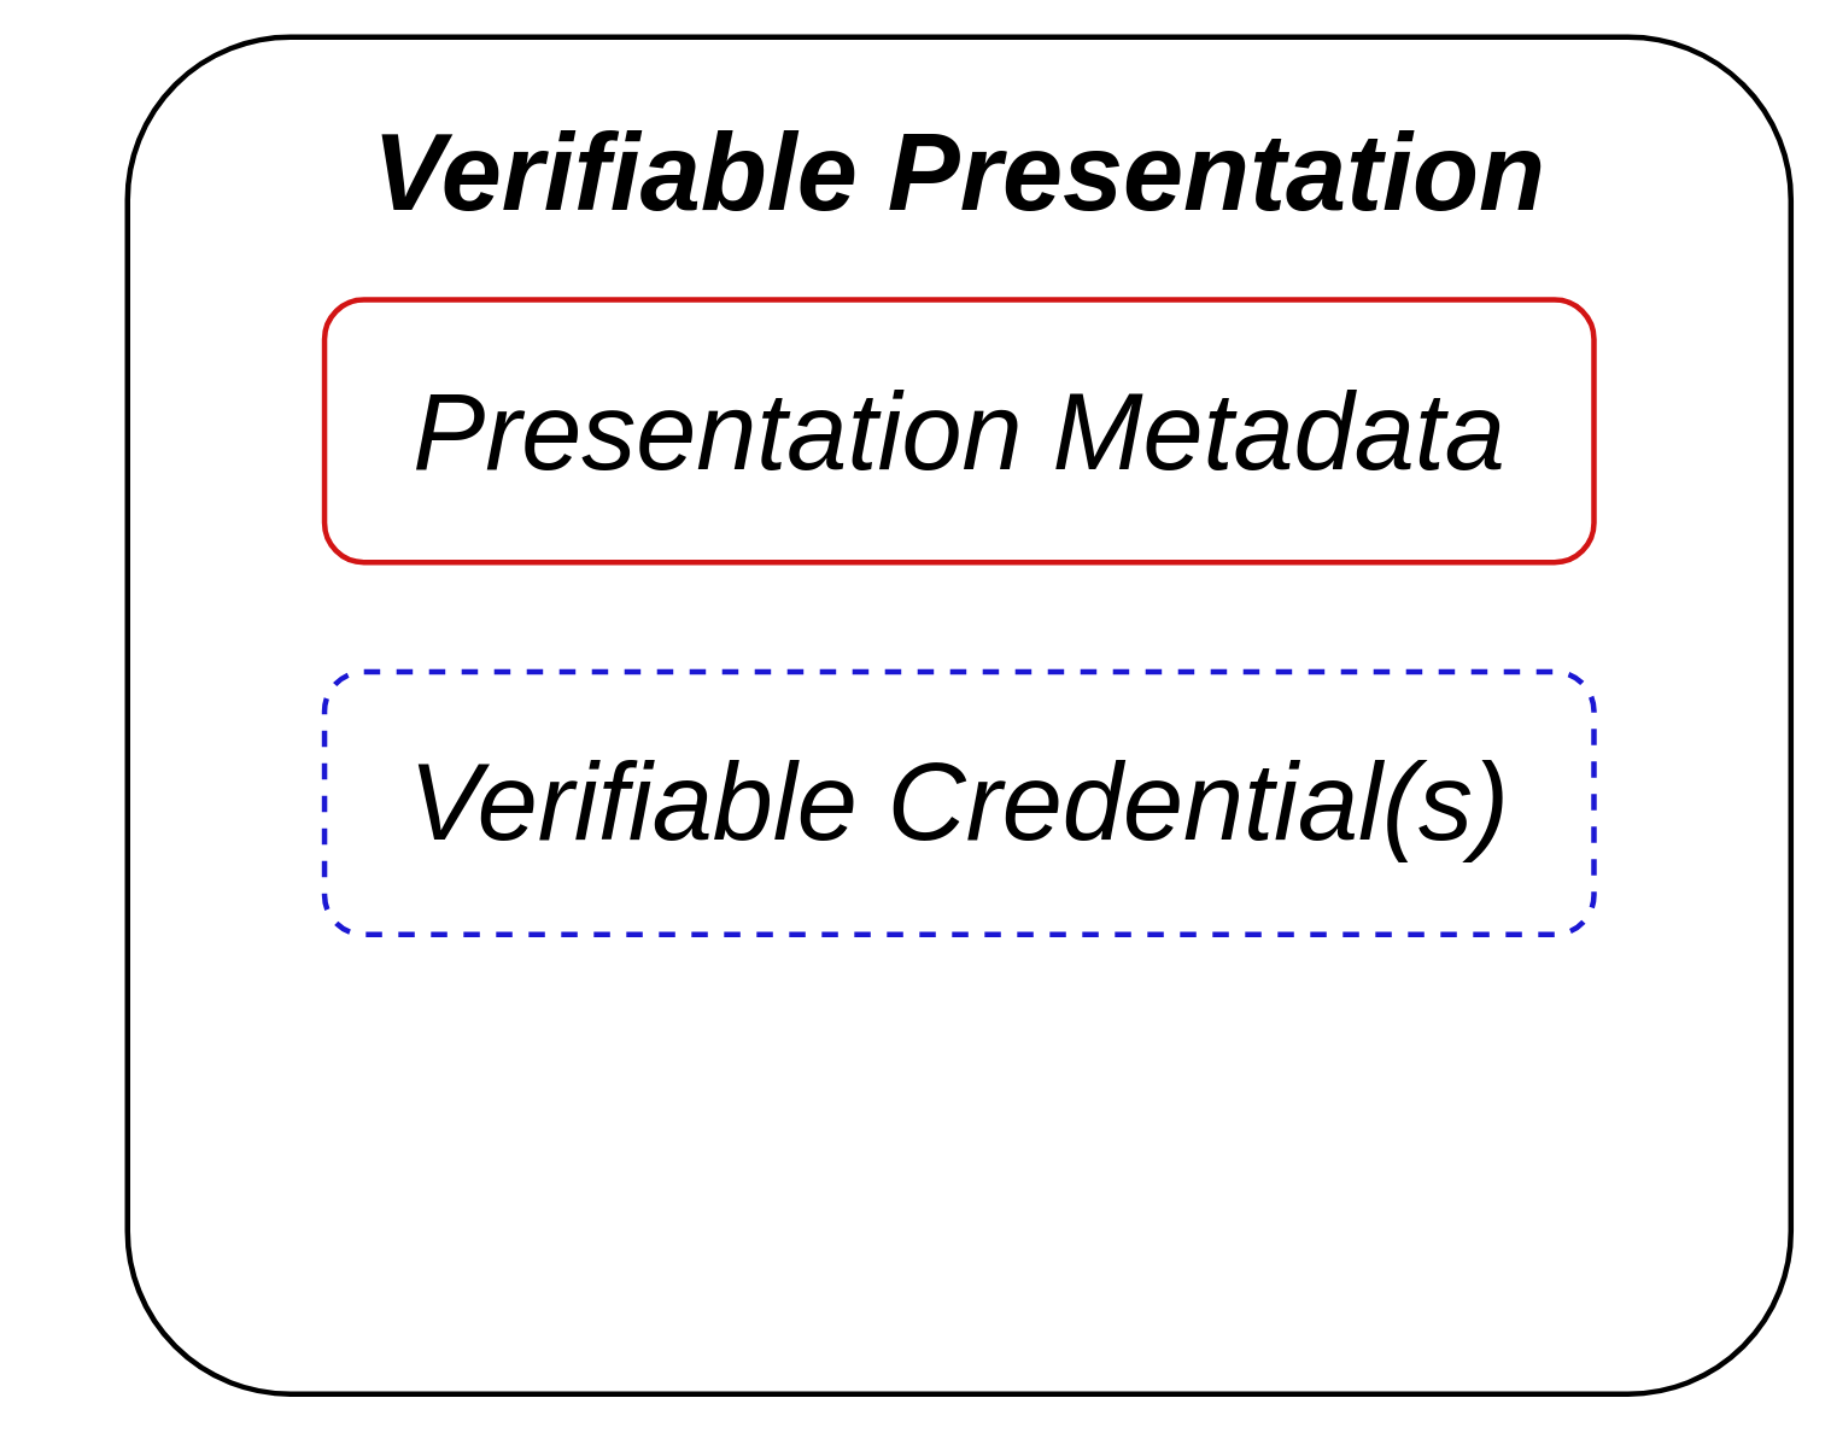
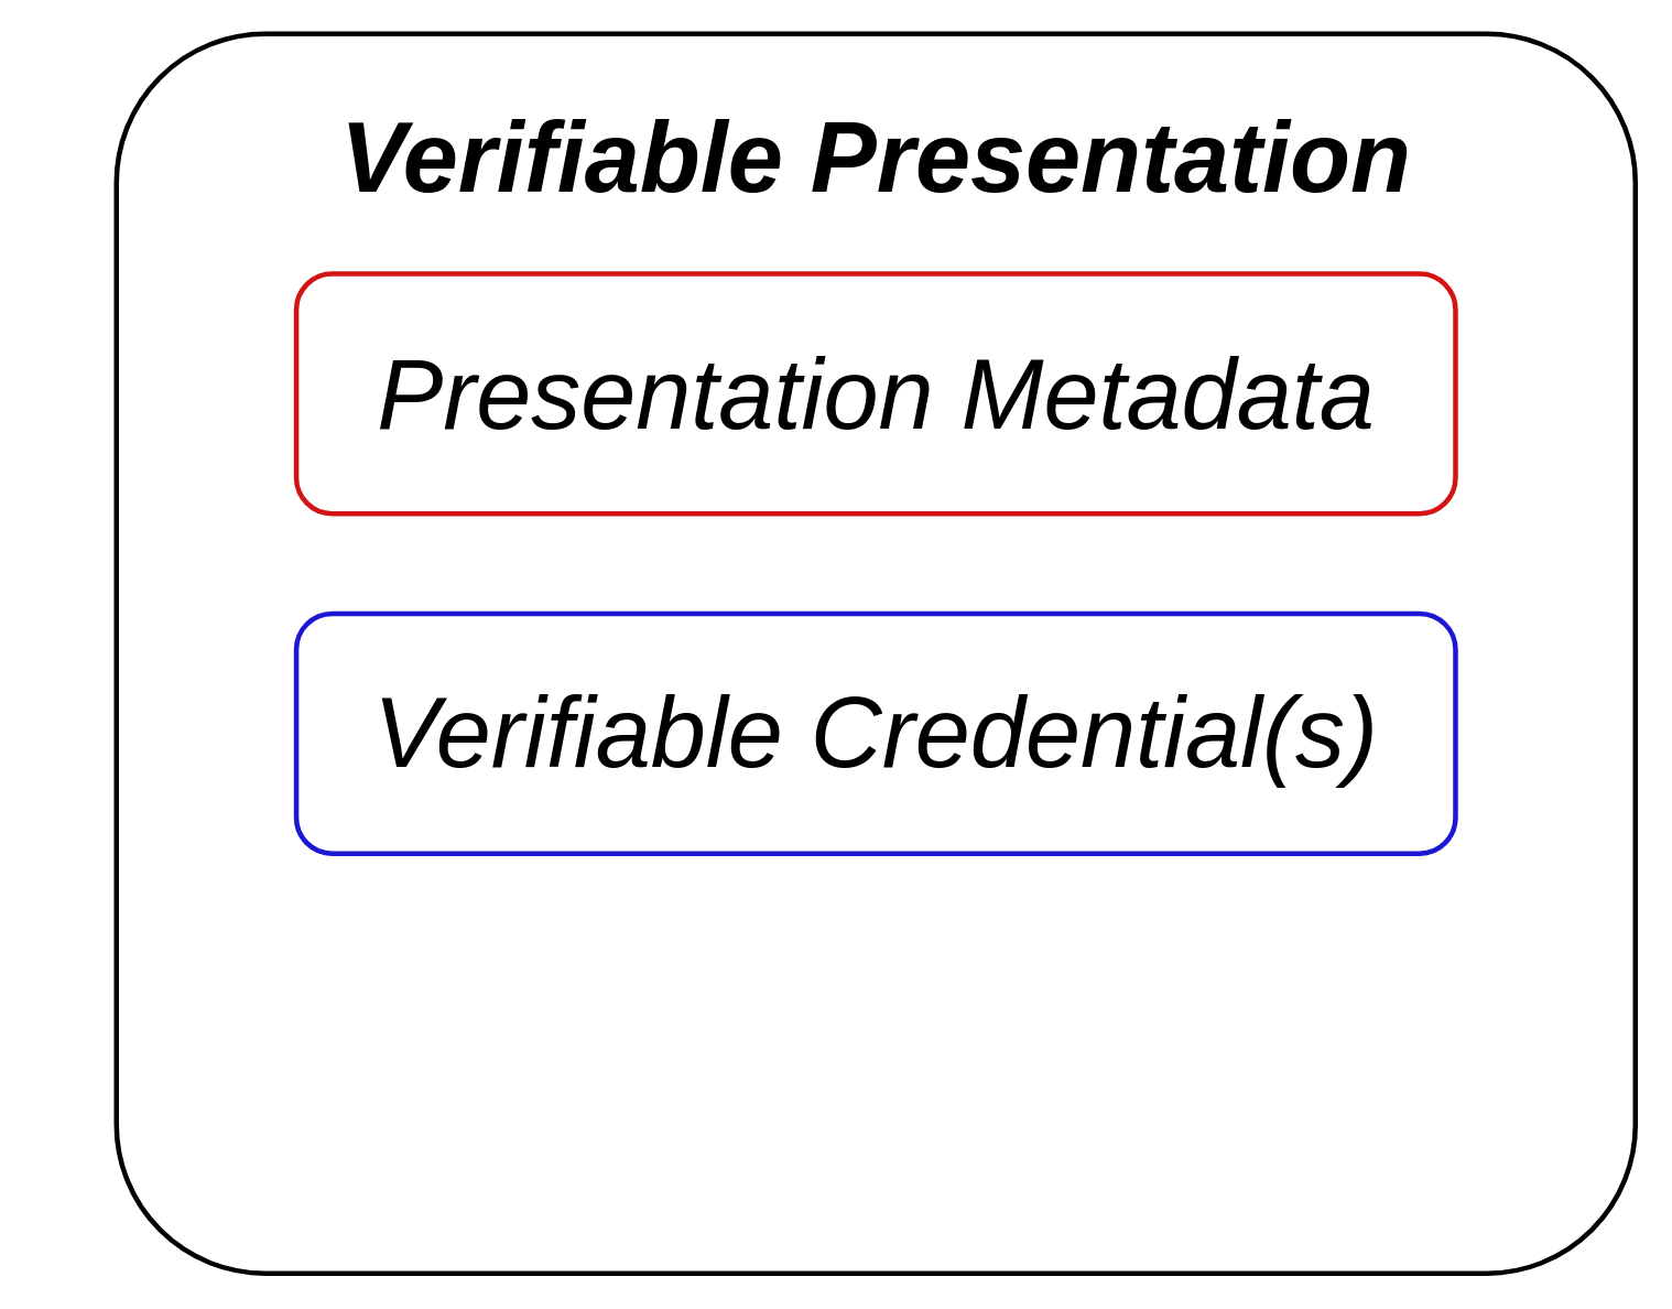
  <mxCell id="0" />
  <mxCell id="1" parent="0" />
  <mxCell id="2" style="edgeStyle=none;curved=1;rounded=0;orthogonalLoop=1;jettySize=auto;html=1;exitX=0;exitY=0.5;exitDx=0;exitDy=0;fontSize=12;startSize=8;endSize=8;" parent="1" edge="1"><mxGeometry relative="1" as="geometry"><mxPoint x="20" y="281" as="sourcePoint" /><mxPoint x="20" y="281" as="targetPoint" /></mxGeometry></mxCell>
  <mxCell id="3" value="" style="rounded=1;whiteSpace=wrap;html=1;fillColor=none;strokeWidth=3;arcSize=12;" parent="1" vertex="1"><mxGeometry x="70" y="20" width="919.36" height="750" as="geometry" /></mxCell>
  <mxCell id="4" value="&lt;i&gt;&lt;b&gt;&lt;font style=&quot;font-size: 60px;&quot;&gt;Verifiable Presentation&lt;/font&gt;&lt;/b&gt;&lt;/i&gt;" style="text;html=1;align=center;verticalAlign=middle;whiteSpace=wrap;rounded=0;fontSize=16;" parent="1" vertex="1"><mxGeometry x="178.872" y="58.71" width="701.617" height="72.581" as="geometry" /></mxCell>
  <mxCell id="5" value="&lt;div&gt;&lt;font size=&quot;1&quot; style=&quot;&quot;&gt;&lt;i style=&quot;font-size: 60px;&quot;&gt;Presentation Metadata&lt;/i&gt;&lt;/font&gt;&lt;/div&gt;" style="rounded=1;whiteSpace=wrap;html=1;fillColor=none;strokeWidth=3;strokeColor=#d21414;" parent="1" vertex="1"><mxGeometry x="178.872" y="165.161" width="701.617" height="145.161" as="geometry" /></mxCell>
- <mxCell id="6" value="&lt;div&gt;&lt;font size=&quot;1&quot; style=&quot;&quot;&gt;&lt;i style=&quot;font-size: 60px;&quot;&gt;Verifiable Credential(s)&lt;/i&gt;&lt;/font&gt;&lt;/div&gt;" style="rounded=1;whiteSpace=wrap;html=1;fillColor=none;strokeWidth=3;strokeColor=#1b17d3;dashed=1;" parent="1" vertex="1"><mxGeometry x="178.872" y="370.806" width="701.617" height="145.161" as="geometry" /></mxCell>
+ <mxCell id="6" value="&lt;div&gt;&lt;font size=&quot;1&quot; style=&quot;&quot;&gt;&lt;i style=&quot;font-size: 60px;&quot;&gt;Verifiable Credential(s)&lt;/i&gt;&lt;/font&gt;&lt;/div&gt;" style="rounded=1;whiteSpace=wrap;html=1;fillColor=none;strokeWidth=3;strokeColor=#1b17d3;" parent="1" vertex="1"><mxGeometry x="178.872" y="370.806" width="701.617" height="145.161" as="geometry" /></mxCell>
